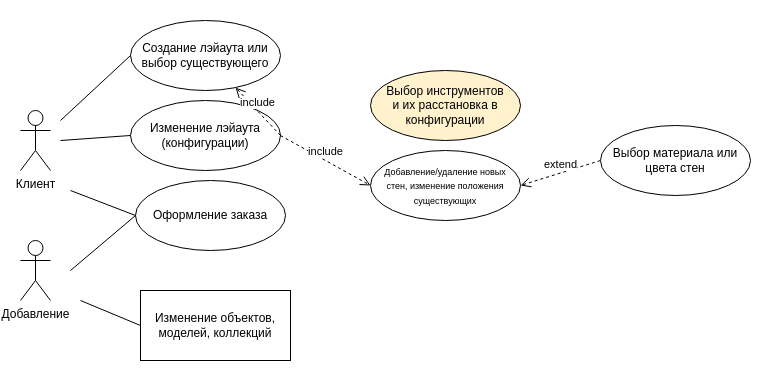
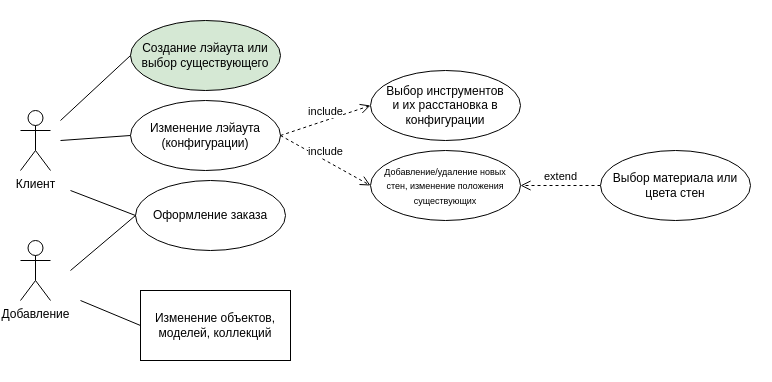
  <mxCell id="0" />
  <mxCell id="1" parent="0" />
  <mxCell id="2" value="Добавление" style="shape=umlActor;verticalLabelPosition=bottom;verticalAlign=top;html=1;" vertex="1" parent="1"><mxGeometry x="20" y="240" width="30" height="60" as="geometry" /></mxCell>
  <mxCell id="3" value="Оформление заказа" style="ellipse;whiteSpace=wrap;html=1;" vertex="1" parent="1"><mxGeometry x="135" y="180" width="150" height="70" as="geometry" /></mxCell>
  <mxCell id="4" value="Клиент" style="shape=umlActor;verticalLabelPosition=bottom;verticalAlign=top;html=1;" vertex="1" parent="1"><mxGeometry x="20" y="110" width="30" height="60" as="geometry" /></mxCell>
- <mxCell id="5" value="Создание лэйаута или выбор существующего" style="ellipse;whiteSpace=wrap;html=1;" vertex="1" parent="1"><mxGeometry x="130" width="150" height="70" as="geometry" y="20" /></mxCell>
+ <mxCell id="5" value="Создание лэйаута или выбор существующего" style="ellipse;whiteSpace=wrap;html=1;fillColor=#d5e8d4;" vertex="1" parent="1"><mxGeometry x="130" width="150" height="70" as="geometry" y="20" /></mxCell>
  <mxCell id="6" value="Изменение лэйаута (конфигурации)" style="ellipse;whiteSpace=wrap;html=1;" vertex="1" parent="1"><mxGeometry x="130" y="100" width="150" height="70" as="geometry" /></mxCell>
  <mxCell id="7" value="extend" style="html=1;verticalAlign=bottom;endArrow=open;dashed=1;endSize=8;curved=0;rounded=0;exitX=0;exitY=0.5;exitDx=0;exitDy=0;entryX=1;entryY=0.5;entryDx=0;entryDy=0;" edge="1" parent="1" source="8" target="17"><mxGeometry relative="1" as="geometry"><mxPoint x="420" y="165" as="sourcePoint" /><mxPoint x="410" y="170" as="targetPoint" /></mxGeometry></mxCell>
- <mxCell id="8" value="Выбор материала или цвета стен" style="ellipse;whiteSpace=wrap;html=1;" vertex="1" parent="1"><mxGeometry x="600" y="125" width="150" height="70" as="geometry" /></mxCell>
- <mxCell id="9" value="Выбор инструментов &lt;br&gt;и их расстановка в конфигурации" style="ellipse;whiteSpace=wrap;html=1;fillColor=#fff2cc;" vertex="1" parent="1"><mxGeometry x="370" y="70" width="150" height="70" as="geometry" /></mxCell>
+ <mxCell id="8" value="Выбор материала или цвета стен" style="ellipse;whiteSpace=wrap;html=1;" vertex="1" parent="1"><mxGeometry x="600" y="150" width="150" height="70" as="geometry" /></mxCell>
+ <mxCell id="9" value="Выбор инструментов &lt;br&gt;и их расстановка в конфигурации" style="ellipse;whiteSpace=wrap;html=1;" vertex="1" parent="1"><mxGeometry x="370" y="70" width="150" height="70" as="geometry" /></mxCell>
  <mxCell id="10" value="" style="endArrow=none;html=1;rounded=0;entryX=0;entryY=0.5;entryDx=0;entryDy=0;" edge="1" parent="1" target="6"><mxGeometry width="50" height="50" relative="1" as="geometry"><mxPoint x="60" y="140" as="sourcePoint" /><mxPoint x="140" y="225" as="targetPoint" /></mxGeometry></mxCell>
  <mxCell id="11" value="" style="endArrow=none;html=1;rounded=0;entryX=0;entryY=0.5;entryDx=0;entryDy=0;" edge="1" parent="1" target="5"><mxGeometry width="50" height="50" relative="1" as="geometry"><mxPoint x="60" y="120" as="sourcePoint" /><mxPoint x="140" y="145" as="targetPoint" /></mxGeometry></mxCell>
  <mxCell id="12" value="" style="endArrow=none;html=1;rounded=0;entryX=0;entryY=0.5;entryDx=0;entryDy=0;" edge="1" parent="1" target="3"><mxGeometry width="50" height="50" relative="1" as="geometry"><mxPoint x="70" y="190" as="sourcePoint" /><mxPoint x="140" y="225" as="targetPoint" /></mxGeometry></mxCell>
  <mxCell id="13" value="" style="endArrow=none;html=1;rounded=0;entryX=0;entryY=0.5;entryDx=0;entryDy=0;" edge="1" parent="1" target="3"><mxGeometry width="50" height="50" relative="1" as="geometry"><mxPoint x="70" y="270" as="sourcePoint" /><mxPoint x="140" y="305" as="targetPoint" /></mxGeometry></mxCell>
  <mxCell id="14" value="Изменение объектов, моделей, коллекций" style="whiteSpace=wrap;html=1;rounded=0;" vertex="1" parent="1"><mxGeometry x="140" y="290" width="150" height="70" as="geometry" /></mxCell>
  <mxCell id="15" value="" style="endArrow=none;html=1;rounded=0;entryX=0;entryY=0.5;entryDx=0;entryDy=0;" edge="1" parent="1" target="14"><mxGeometry width="50" height="50" relative="1" as="geometry"><mxPoint x="80" y="300" as="sourcePoint" /><mxPoint x="140" y="305" as="targetPoint" /></mxGeometry></mxCell>
- <mxCell id="16" value="include" style="html=1;verticalAlign=bottom;endArrow=open;dashed=1;endSize=8;curved=0;rounded=0;exitX=1;exitY=0.5;exitDx=0;exitDy=0;" edge="1" parent="1" source="6" target="5"><mxGeometry x="-0.005" relative="1" as="geometry"><mxPoint x="520" y="145" as="sourcePoint" /><mxPoint x="420" y="180" as="targetPoint" /><mxPoint as="offset" /></mxGeometry></mxCell>
+ <mxCell id="16" value="include" style="html=1;verticalAlign=bottom;endArrow=open;dashed=1;endSize=8;curved=0;rounded=0;exitX=1;exitY=0.5;exitDx=0;exitDy=0;entryX=0;entryY=0.5;entryDx=0;entryDy=0;" edge="1" parent="1" source="6" target="9"><mxGeometry x="-0.005" relative="1" as="geometry"><mxPoint x="520" y="145" as="sourcePoint" /><mxPoint x="420" y="180" as="targetPoint" /><mxPoint as="offset" /></mxGeometry></mxCell>
  <mxCell id="17" value="&lt;font style=&quot;font-size: 9px;&quot;&gt;Добавление/удаление новых &lt;br&gt;стен, изменение положения существующих&lt;/font&gt;" style="ellipse;whiteSpace=wrap;html=1;" vertex="1" parent="1"><mxGeometry x="370" y="150" width="150" height="70" as="geometry" /></mxCell>
  <mxCell id="18" value="include" style="html=1;verticalAlign=bottom;endArrow=open;dashed=1;endSize=8;curved=0;rounded=0;exitX=1;exitY=0.5;exitDx=0;exitDy=0;entryX=0;entryY=0.5;entryDx=0;entryDy=0;" edge="1" parent="1" source="6" target="17"><mxGeometry x="-0.005" relative="1" as="geometry"><mxPoint x="290" y="145" as="sourcePoint" /><mxPoint x="340" y="85" as="targetPoint" /><mxPoint as="offset" /></mxGeometry></mxCell>
